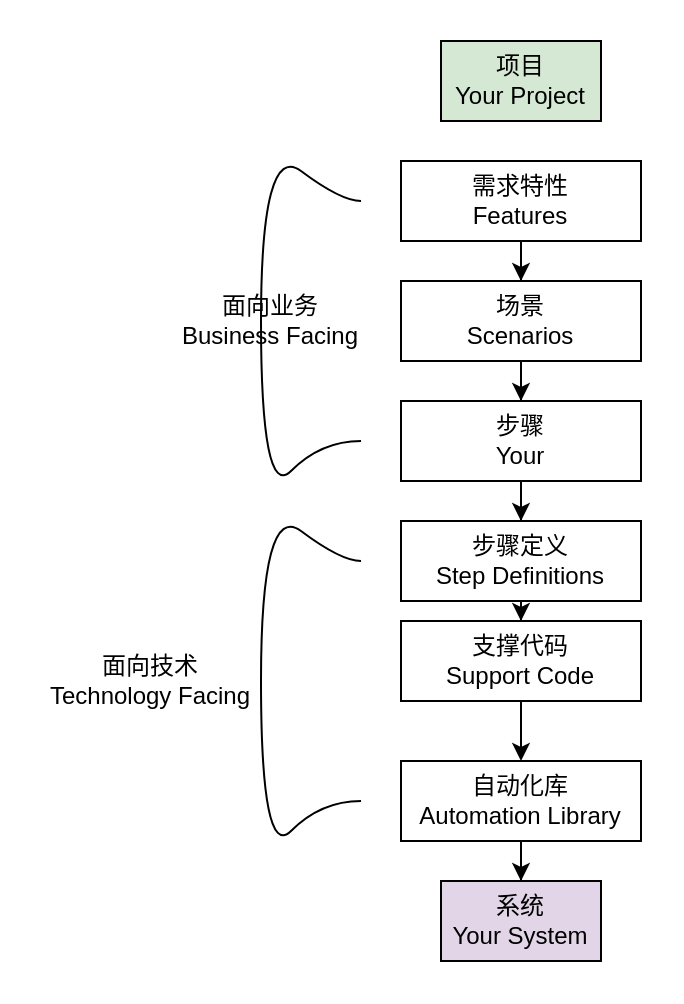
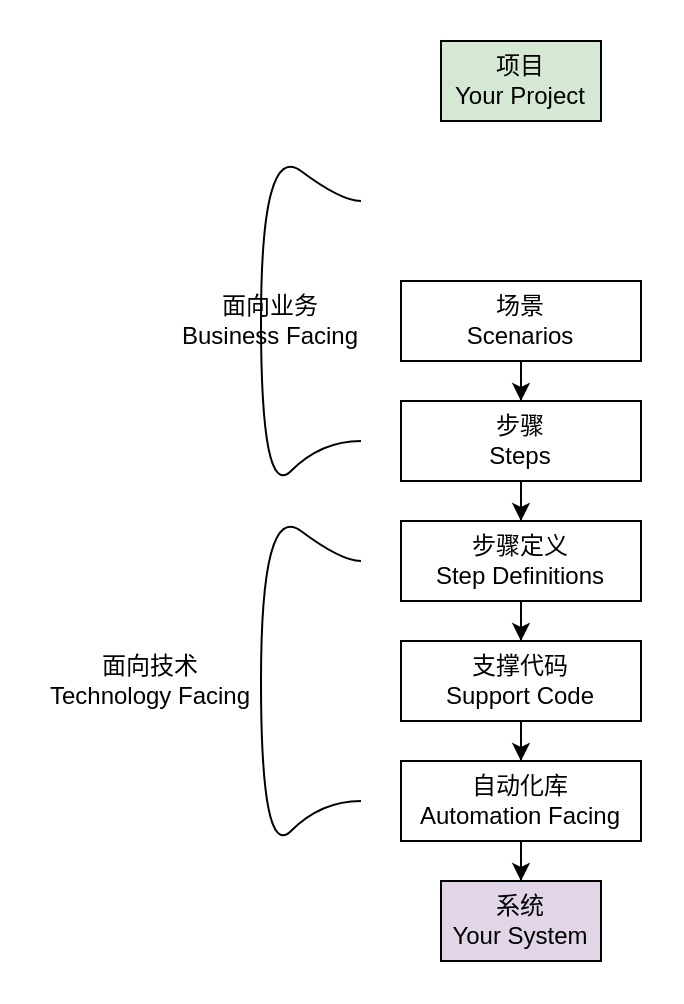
  <mxCell id="0" />
  <mxCell id="1" parent="0" />
  <mxCell id="2" value="项目&lt;br&gt;Your Project" style="rounded=0;whiteSpace=wrap;html=1;fillColor=#d5e8d4;" vertex="1" parent="1"><mxGeometry x="220" y="20" width="80" height="40" as="geometry" /></mxCell>
- <mxCell id="3" style="edgeStyle=orthogonalEdgeStyle;rounded=0;orthogonalLoop=1;jettySize=auto;html=1;" edge="1" parent="1" source="4" target="6"><mxGeometry relative="1" as="geometry" /></mxCell>
- <mxCell id="4" value="需求特性&lt;br&gt;Features" style="rounded=0;whiteSpace=wrap;html=1;" vertex="1" parent="1"><mxGeometry x="200" y="80" width="120" height="40" as="geometry" /></mxCell>
  <mxCell id="5" style="edgeStyle=orthogonalEdgeStyle;rounded=0;orthogonalLoop=1;jettySize=auto;html=1;" edge="1" parent="1" source="6" target="8"><mxGeometry relative="1" as="geometry" /></mxCell>
  <mxCell id="6" value="场景&lt;br&gt;Scenarios" style="rounded=0;whiteSpace=wrap;html=1;" vertex="1" parent="1"><mxGeometry x="200" y="140" width="120" height="40" as="geometry" /></mxCell>
  <mxCell id="7" style="edgeStyle=orthogonalEdgeStyle;rounded=0;orthogonalLoop=1;jettySize=auto;html=1;" edge="1" parent="1" source="8" target="10"><mxGeometry relative="1" as="geometry" /></mxCell>
- <mxCell id="8" value="步骤&lt;br&gt;Your" style="rounded=0;whiteSpace=wrap;html=1;" vertex="1" parent="1"><mxGeometry x="200" y="200" width="120" height="40" as="geometry" /></mxCell>
+ <mxCell id="8" value="步骤&lt;br&gt;Steps" style="rounded=0;whiteSpace=wrap;html=1;" vertex="1" parent="1"><mxGeometry x="200" y="200" width="120" height="40" as="geometry" /></mxCell>
  <mxCell id="9" style="edgeStyle=orthogonalEdgeStyle;rounded=0;orthogonalLoop=1;jettySize=auto;html=1;" edge="1" parent="1" source="10" target="12"><mxGeometry relative="1" as="geometry" /></mxCell>
  <mxCell id="10" value="步骤定义&lt;br&gt;Step Definitions" style="rounded=0;whiteSpace=wrap;html=1;" vertex="1" parent="1"><mxGeometry x="200" y="260" width="120" height="40" as="geometry" /></mxCell>
  <mxCell id="11" style="edgeStyle=orthogonalEdgeStyle;rounded=0;orthogonalLoop=1;jettySize=auto;html=1;" edge="1" parent="1" source="12" target="14"><mxGeometry relative="1" as="geometry" /></mxCell>
- <mxCell id="12" value="支撑代码&lt;br&gt;Support Code" style="rounded=0;whiteSpace=wrap;html=1;" vertex="1" parent="1"><mxGeometry x="200" y="310" width="120" height="40" as="geometry" /></mxCell>
+ <mxCell id="12" value="支撑代码&lt;br&gt;Support Code" style="rounded=0;whiteSpace=wrap;html=1;" vertex="1" parent="1"><mxGeometry x="200" y="320" width="120" height="40" as="geometry" /></mxCell>
  <mxCell id="13" style="edgeStyle=orthogonalEdgeStyle;rounded=0;orthogonalLoop=1;jettySize=auto;html=1;" edge="1" parent="1" source="14" target="15"><mxGeometry relative="1" as="geometry" /></mxCell>
- <mxCell id="14" value="自动化库&lt;br&gt;Automation Library" style="rounded=0;whiteSpace=wrap;html=1;" vertex="1" parent="1"><mxGeometry x="200" y="380" width="120" height="40" as="geometry" /></mxCell>
+ <mxCell id="14" value="自动化库&lt;br&gt;Automation Facing" style="rounded=0;whiteSpace=wrap;html=1;" vertex="1" parent="1"><mxGeometry x="200" y="380" width="120" height="40" as="geometry" /></mxCell>
  <mxCell id="15" value="系统&lt;br&gt;Your System" style="rounded=0;whiteSpace=wrap;html=1;fillColor=#e1d5e7;" vertex="1" parent="1"><mxGeometry x="220" y="440" width="80" height="40" as="geometry" /></mxCell>
  <mxCell id="16" value="" style="curved=1;endArrow=none;html=1;endFill=0;" edge="1" parent="1"><mxGeometry width="50" height="50" relative="1" as="geometry"><mxPoint x="180" y="220" as="sourcePoint" /><mxPoint x="180" y="100" as="targetPoint" /><Array as="points"><mxPoint x="160" y="220" /><mxPoint x="130" y="250" /><mxPoint x="130" y="70" /><mxPoint x="170" y="100" /></Array></mxGeometry></mxCell>
  <mxCell id="17" value="面向业务&lt;br&gt;Business Facing" style="text;html=1;strokeColor=none;fillColor=none;align=center;verticalAlign=middle;whiteSpace=wrap;rounded=0;" vertex="1" parent="1"><mxGeometry x="80" y="140" width="110" height="40" as="geometry" /></mxCell>
  <mxCell id="18" value="" style="curved=1;endArrow=none;html=1;endFill=0;" edge="1" parent="1"><mxGeometry width="50" height="50" relative="1" as="geometry"><mxPoint x="180" y="400" as="sourcePoint" /><mxPoint x="180" y="280" as="targetPoint" /><Array as="points"><mxPoint x="160" y="400" /><mxPoint x="130" y="430" /><mxPoint x="130" y="250" /><mxPoint x="170" y="280" /></Array></mxGeometry></mxCell>
  <mxCell id="19" value="面向技术&lt;br&gt;Technology Facing" style="text;html=1;strokeColor=none;fillColor=none;align=center;verticalAlign=middle;whiteSpace=wrap;rounded=0;" vertex="1" parent="1"><mxGeometry x="20" y="320" width="110" height="40" as="geometry" /></mxCell>
